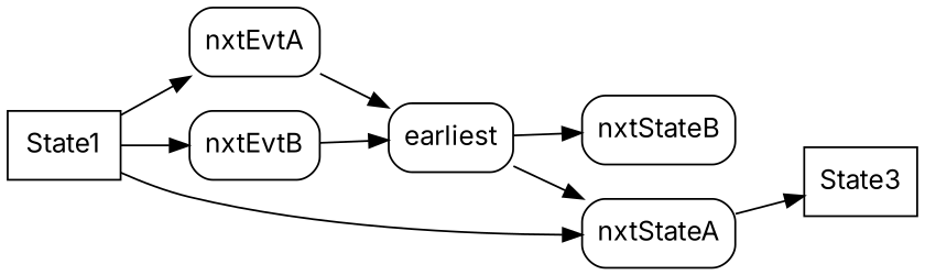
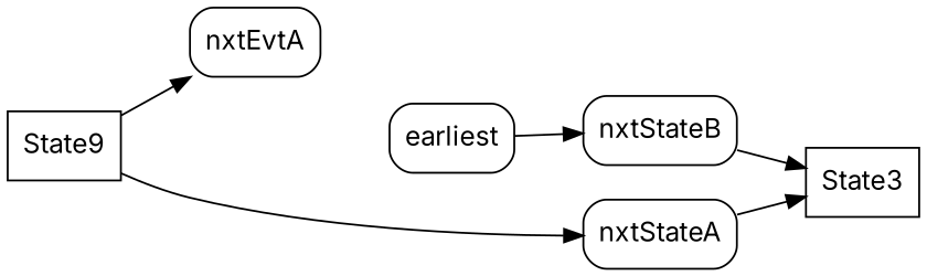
  digraph {
    fontname=Inter
    rankdir=LR
    node [fontname=Inter shape=box style=rounded]
    edge [fontname=Inter]
    nxtEvtA
-   nxtEvtB
    nxtStateA
    nxtStateB
    earliest
-   n6 [label=State1 style=""]
+   n6 [label=State9 style=""]
    n7 [label=State3 style=""]
    subgraph sub_1 {
      nxtEvtA
-     nxtEvtB
      nxtStateA
      nxtStateB
      earliest
    }
    subgraph sub_2 {
      n6
      n7
    }
-   nxtEvtA -> earliest
-   nxtEvtB -> earliest
    nxtStateA -> n7
-   earliest -> nxtStateA
+   nxtStateB -> n7
    earliest -> nxtStateB
    n6 -> nxtEvtA
-   n6 -> nxtEvtB
    n6 -> nxtStateA
  }
